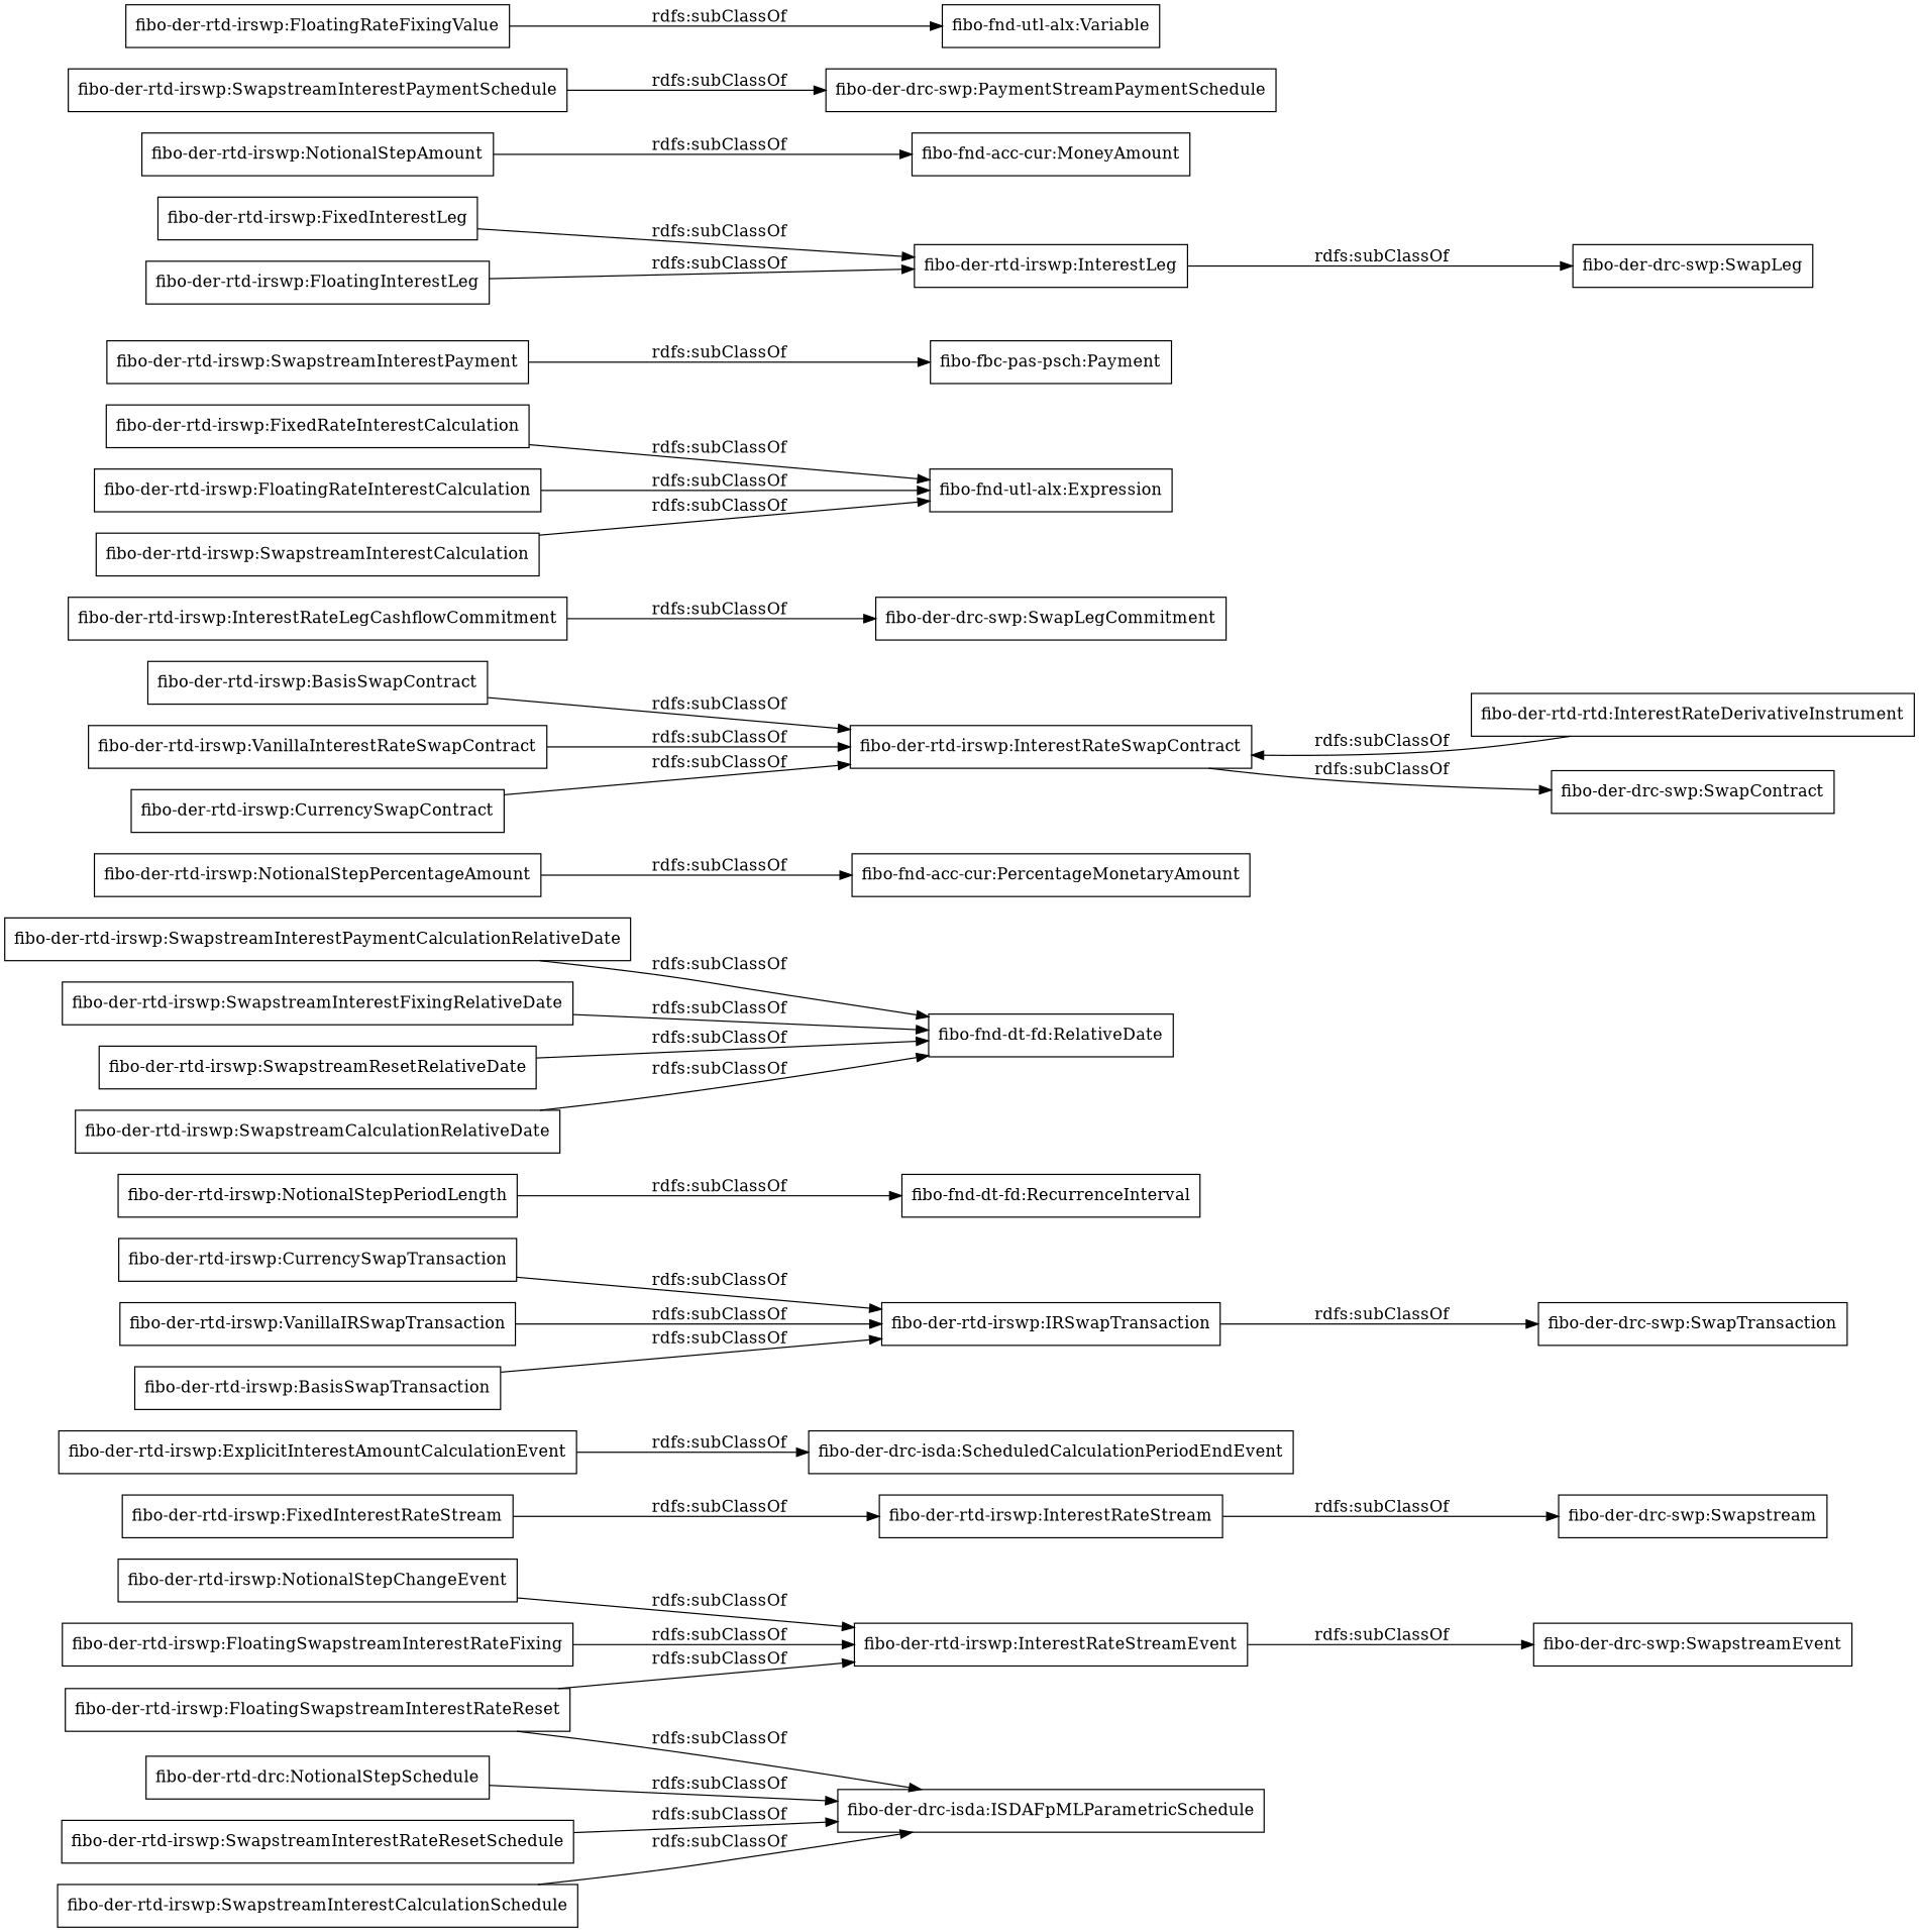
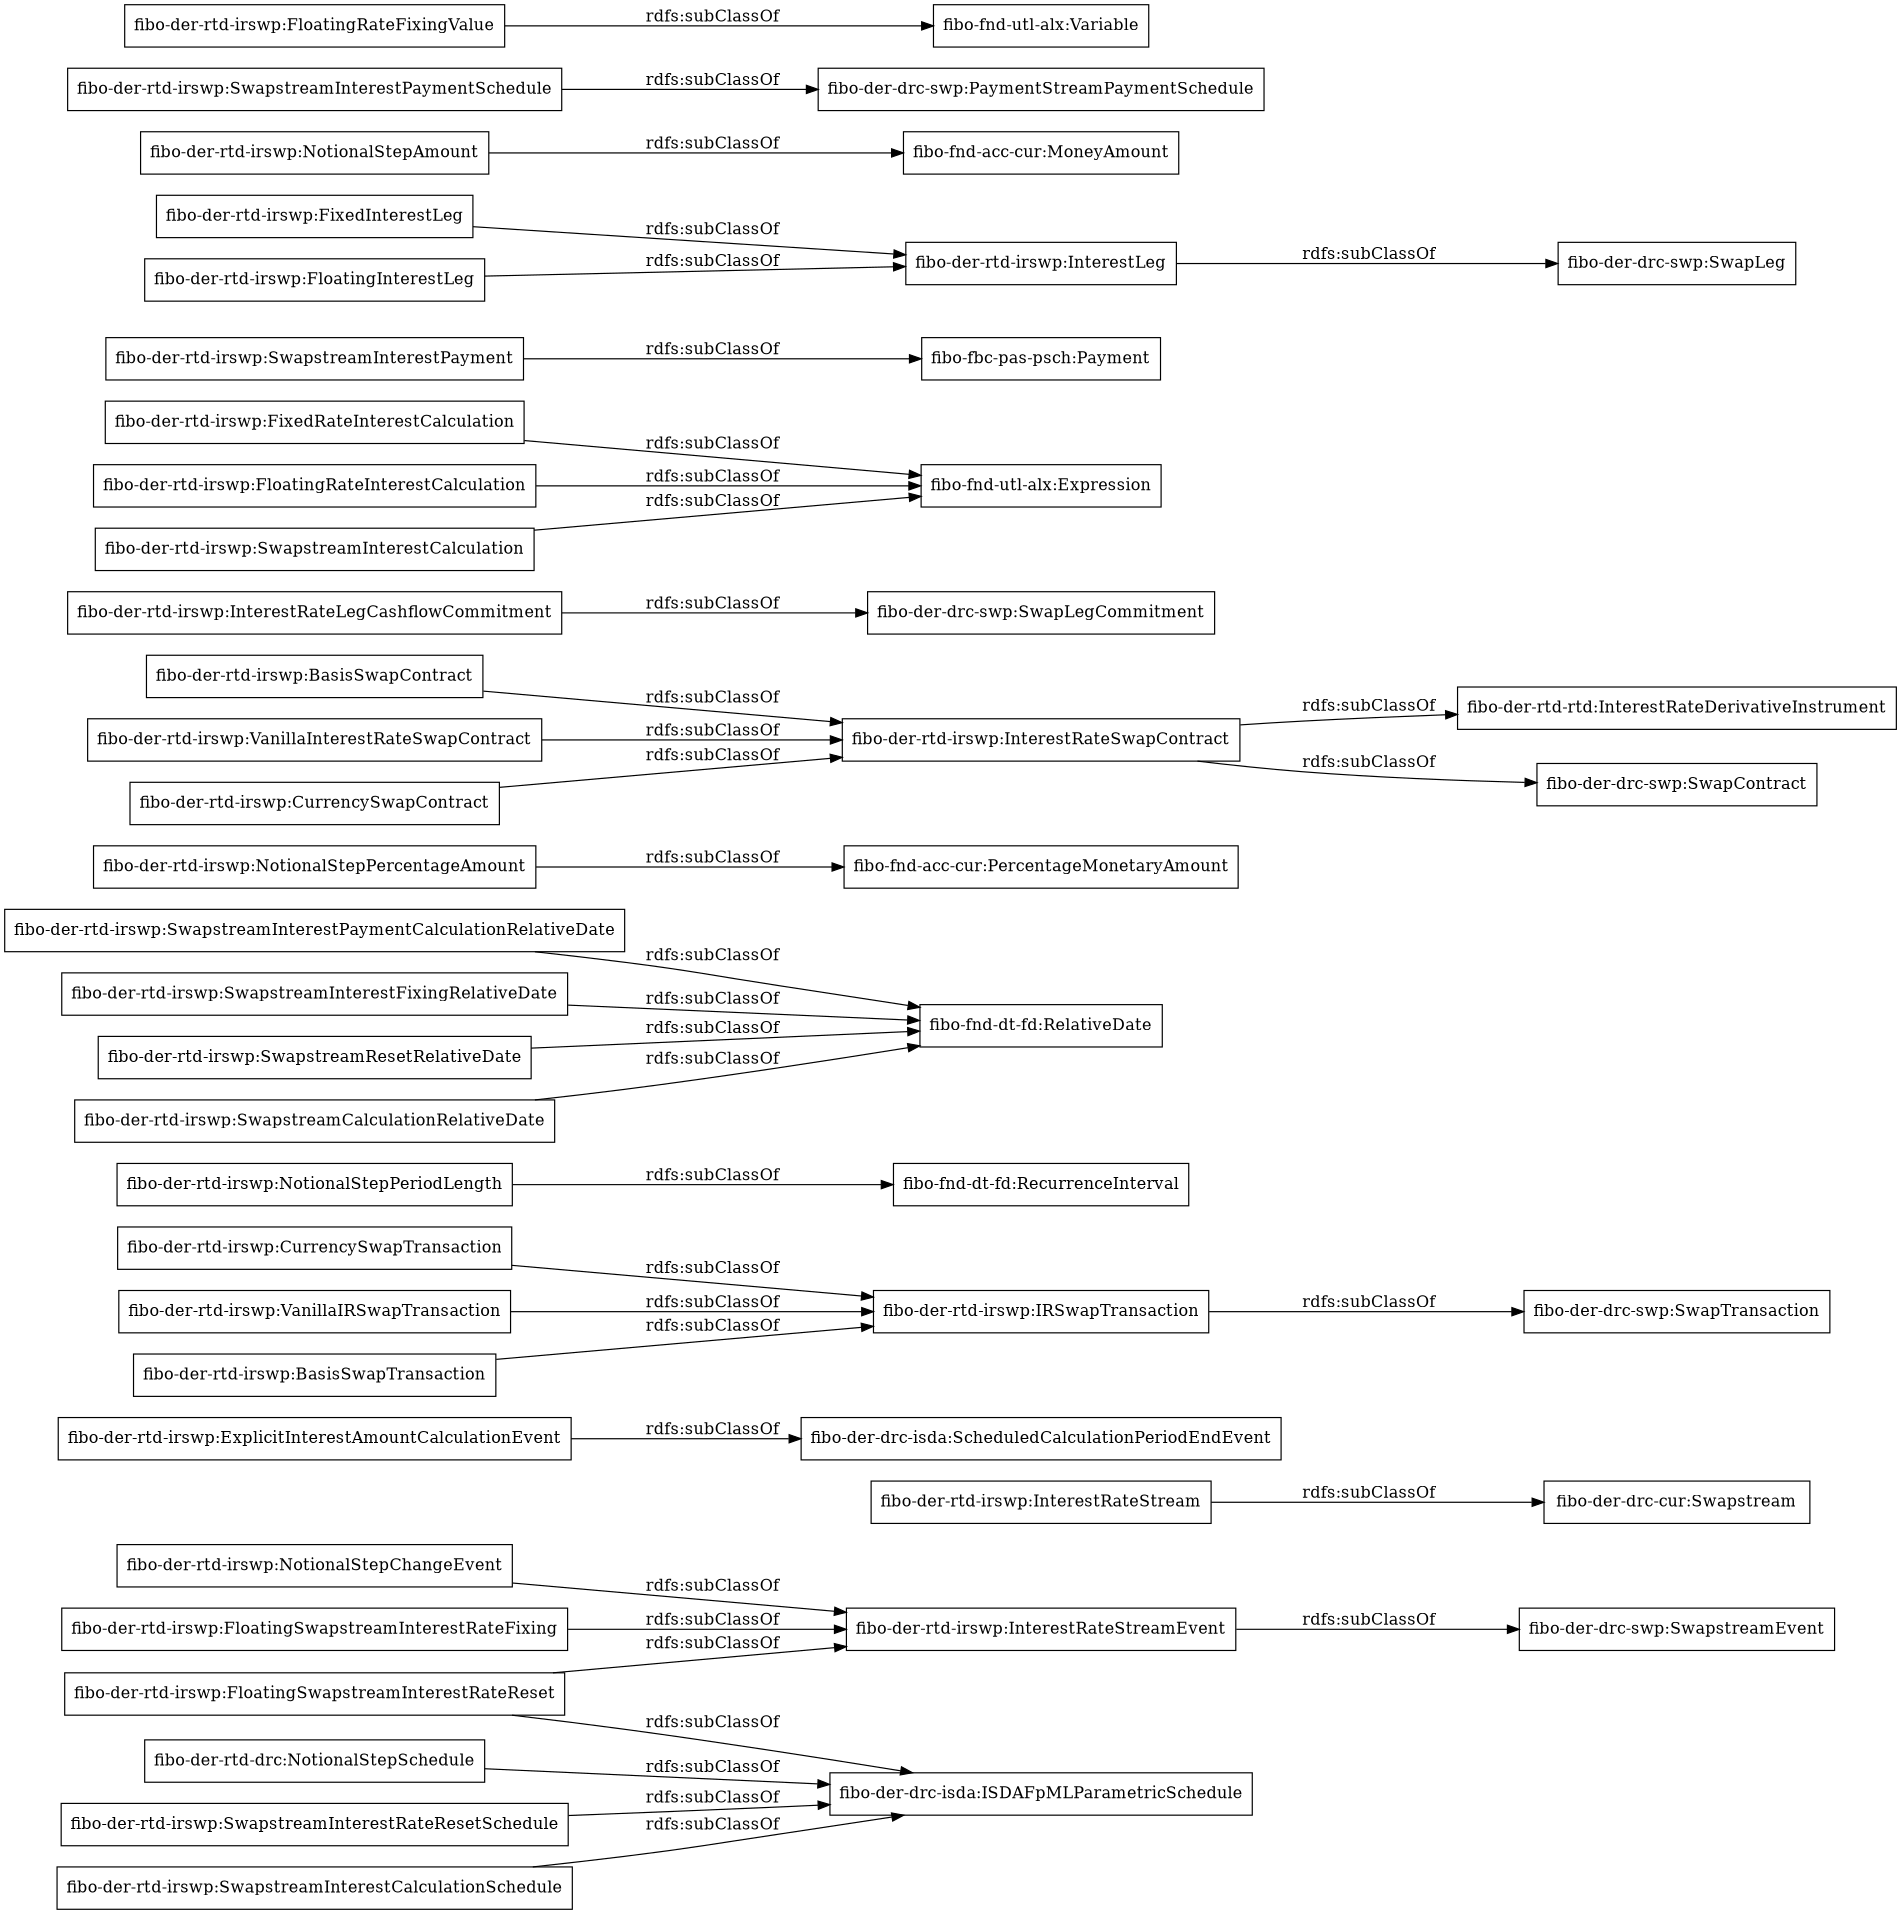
  digraph {
    rankdir=LR
    node [color=black shape=rectangle]
    n1 [label="fibo-der-rtd-drc:NotionalStepSchedule"]
    "fibo-der-drc-isda:ISDAFpMLParametricSchedule"
    "fibo-der-rtd-irswp:InterestRateStreamEvent"
    "fibo-der-drc-swp:SwapstreamEvent"
-   "fibo-der-rtd-irswp:FixedInterestRateStream"
    "fibo-der-rtd-irswp:InterestRateStream"
-   "fibo-der-drc-swp:Swapstream"
+   "fibo-der-drc-swp:Swapstream" [label="fibo-der-drc-cur:Swapstream"]
    "fibo-der-rtd-irswp:ExplicitInterestAmountCalculationEvent"
    "fibo-der-drc-isda:ScheduledCalculationPeriodEndEvent"
    "fibo-der-rtd-irswp:CurrencySwapTransaction"
    "fibo-der-rtd-irswp:IRSwapTransaction"
    "fibo-der-drc-swp:SwapTransaction"
    "fibo-der-rtd-irswp:NotionalStepPeriodLength"
    "fibo-fnd-dt-fd:RecurrenceInterval"
    "fibo-der-rtd-irswp:SwapstreamInterestPaymentCalculationRelativeDate"
    "fibo-fnd-dt-fd:RelativeDate"
    "fibo-der-rtd-irswp:NotionalStepPercentageAmount"
    "fibo-fnd-acc-cur:PercentageMonetaryAmount"
    "fibo-der-rtd-irswp:FloatingSwapstreamInterestRateReset"
    "fibo-der-rtd-irswp:BasisSwapContract"
    "fibo-der-rtd-irswp:InterestRateSwapContract"
    "fibo-der-rtd-rtd:InterestRateDerivativeInstrument"
    "fibo-der-drc-swp:SwapContract"
    "fibo-der-rtd-irswp:VanillaInterestRateSwapContract"
    "fibo-der-rtd-irswp:InterestRateLegCashflowCommitment"
    "fibo-der-drc-swp:SwapLegCommitment"
    "fibo-der-rtd-irswp:FixedRateInterestCalculation"
    "fibo-fnd-utl-alx:Expression"
    "fibo-der-rtd-irswp:VanillaIRSwapTransaction"
    "fibo-der-rtd-irswp:SwapstreamInterestPayment"
    "fibo-fbc-pas-psch:Payment"
    "fibo-der-rtd-irswp:FloatingSwapstreamInterestRateFixing"
    "fibo-der-rtd-irswp:SwapstreamInterestFixingRelativeDate"
    "fibo-der-rtd-irswp:InterestLeg"
    "fibo-der-drc-swp:SwapLeg"
    "fibo-der-rtd-irswp:SwapstreamResetRelativeDate"
    "fibo-der-rtd-irswp:CurrencySwapContract"
    "fibo-der-rtd-irswp:NotionalStepChangeEvent"
    "fibo-der-rtd-irswp:SwapstreamInterestCalculationSchedule"
    "fibo-der-rtd-irswp:NotionalStepAmount"
    "fibo-fnd-acc-cur:MoneyAmount"
    "fibo-der-rtd-irswp:FloatingRateInterestCalculation"
    "fibo-der-rtd-irswp:FixedInterestLeg"
    "fibo-der-rtd-irswp:FloatingInterestLeg"
    "fibo-der-rtd-irswp:SwapstreamCalculationRelativeDate"
    "fibo-der-rtd-irswp:SwapstreamInterestCalculation"
    "fibo-der-rtd-irswp:BasisSwapTransaction"
    "fibo-der-rtd-irswp:SwapstreamInterestPaymentSchedule"
    "fibo-der-drc-swp:PaymentStreamPaymentSchedule"
    "fibo-der-rtd-irswp:FloatingRateFixingValue"
    "fibo-fnd-utl-alx:Variable"
    "fibo-der-rtd-irswp:SwapstreamInterestRateResetSchedule"
    n1 -> "fibo-der-drc-isda:ISDAFpMLParametricSchedule" [label="rdfs:subClassOf"]
    "fibo-der-rtd-irswp:InterestRateStreamEvent" -> "fibo-der-drc-swp:SwapstreamEvent" [label="rdfs:subClassOf"]
-   "fibo-der-rtd-irswp:FixedInterestRateStream" -> "fibo-der-rtd-irswp:InterestRateStream" [label="rdfs:subClassOf"]
    "fibo-der-rtd-irswp:InterestRateStream" -> "fibo-der-drc-swp:Swapstream" [label="rdfs:subClassOf"]
    "fibo-der-rtd-irswp:ExplicitInterestAmountCalculationEvent" -> "fibo-der-drc-isda:ScheduledCalculationPeriodEndEvent" [label="rdfs:subClassOf"]
    "fibo-der-rtd-irswp:CurrencySwapTransaction" -> "fibo-der-rtd-irswp:IRSwapTransaction" [label="rdfs:subClassOf"]
    "fibo-der-rtd-irswp:IRSwapTransaction" -> "fibo-der-drc-swp:SwapTransaction" [label="rdfs:subClassOf"]
    "fibo-der-rtd-irswp:NotionalStepPeriodLength" -> "fibo-fnd-dt-fd:RecurrenceInterval" [label="rdfs:subClassOf"]
    "fibo-der-rtd-irswp:SwapstreamInterestPaymentCalculationRelativeDate" -> "fibo-fnd-dt-fd:RelativeDate" [label="rdfs:subClassOf"]
    "fibo-der-rtd-irswp:NotionalStepPercentageAmount" -> "fibo-fnd-acc-cur:PercentageMonetaryAmount" [label="rdfs:subClassOf"]
    "fibo-der-rtd-irswp:FloatingSwapstreamInterestRateReset" -> "fibo-der-drc-isda:ISDAFpMLParametricSchedule" [label="rdfs:subClassOf"]
    "fibo-der-rtd-irswp:FloatingSwapstreamInterestRateReset" -> "fibo-der-rtd-irswp:InterestRateStreamEvent" [label="rdfs:subClassOf"]
    "fibo-der-rtd-irswp:BasisSwapContract" -> "fibo-der-rtd-irswp:InterestRateSwapContract" [label="rdfs:subClassOf"]
-   "fibo-der-rtd-rtd:InterestRateDerivativeInstrument" -> "fibo-der-rtd-irswp:InterestRateSwapContract" [label="rdfs:subClassOf"]
+   "fibo-der-rtd-irswp:InterestRateSwapContract" -> "fibo-der-rtd-rtd:InterestRateDerivativeInstrument" [label="rdfs:subClassOf"]
    "fibo-der-rtd-irswp:InterestRateSwapContract" -> "fibo-der-drc-swp:SwapContract" [label="rdfs:subClassOf"]
    "fibo-der-rtd-irswp:VanillaInterestRateSwapContract" -> "fibo-der-rtd-irswp:InterestRateSwapContract" [label="rdfs:subClassOf"]
    "fibo-der-rtd-irswp:InterestRateLegCashflowCommitment" -> "fibo-der-drc-swp:SwapLegCommitment" [label="rdfs:subClassOf"]
    "fibo-der-rtd-irswp:FixedRateInterestCalculation" -> "fibo-fnd-utl-alx:Expression" [label="rdfs:subClassOf"]
    "fibo-der-rtd-irswp:VanillaIRSwapTransaction" -> "fibo-der-rtd-irswp:IRSwapTransaction" [label="rdfs:subClassOf"]
    "fibo-der-rtd-irswp:SwapstreamInterestPayment" -> "fibo-fbc-pas-psch:Payment" [label="rdfs:subClassOf"]
    "fibo-der-rtd-irswp:FloatingSwapstreamInterestRateFixing" -> "fibo-der-rtd-irswp:InterestRateStreamEvent" [label="rdfs:subClassOf"]
    "fibo-der-rtd-irswp:SwapstreamInterestFixingRelativeDate" -> "fibo-fnd-dt-fd:RelativeDate" [label="rdfs:subClassOf"]
    "fibo-der-rtd-irswp:InterestLeg" -> "fibo-der-drc-swp:SwapLeg" [label="rdfs:subClassOf"]
    "fibo-der-rtd-irswp:SwapstreamResetRelativeDate" -> "fibo-fnd-dt-fd:RelativeDate" [label="rdfs:subClassOf"]
    "fibo-der-rtd-irswp:CurrencySwapContract" -> "fibo-der-rtd-irswp:InterestRateSwapContract" [label="rdfs:subClassOf"]
    "fibo-der-rtd-irswp:NotionalStepChangeEvent" -> "fibo-der-rtd-irswp:InterestRateStreamEvent" [label="rdfs:subClassOf"]
    "fibo-der-rtd-irswp:SwapstreamInterestCalculationSchedule" -> "fibo-der-drc-isda:ISDAFpMLParametricSchedule" [label="rdfs:subClassOf"]
    "fibo-der-rtd-irswp:NotionalStepAmount" -> "fibo-fnd-acc-cur:MoneyAmount" [label="rdfs:subClassOf"]
    "fibo-der-rtd-irswp:FloatingRateInterestCalculation" -> "fibo-fnd-utl-alx:Expression" [label="rdfs:subClassOf"]
    "fibo-der-rtd-irswp:FixedInterestLeg" -> "fibo-der-rtd-irswp:InterestLeg" [label="rdfs:subClassOf"]
    "fibo-der-rtd-irswp:FloatingInterestLeg" -> "fibo-der-rtd-irswp:InterestLeg" [label="rdfs:subClassOf"]
    "fibo-der-rtd-irswp:SwapstreamCalculationRelativeDate" -> "fibo-fnd-dt-fd:RelativeDate" [label="rdfs:subClassOf"]
    "fibo-der-rtd-irswp:SwapstreamInterestCalculation" -> "fibo-fnd-utl-alx:Expression" [label="rdfs:subClassOf"]
    "fibo-der-rtd-irswp:BasisSwapTransaction" -> "fibo-der-rtd-irswp:IRSwapTransaction" [label="rdfs:subClassOf"]
    "fibo-der-rtd-irswp:SwapstreamInterestPaymentSchedule" -> "fibo-der-drc-swp:PaymentStreamPaymentSchedule" [label="rdfs:subClassOf"]
    "fibo-der-rtd-irswp:FloatingRateFixingValue" -> "fibo-fnd-utl-alx:Variable" [label="rdfs:subClassOf"]
    "fibo-der-rtd-irswp:SwapstreamInterestRateResetSchedule" -> "fibo-der-drc-isda:ISDAFpMLParametricSchedule" [label="rdfs:subClassOf"]
  }
